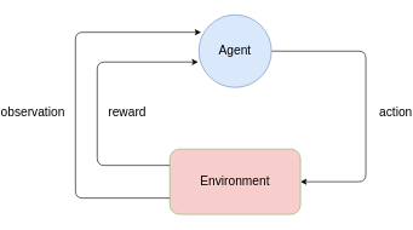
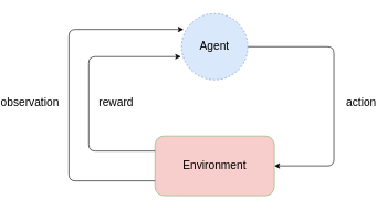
  <mxCell id="0" />
  <mxCell id="1" parent="0" />
  <mxCell id="2" style="edgeStyle=orthogonalEdgeStyle;rounded=1;orthogonalLoop=1;jettySize=auto;html=1;entryX=1;entryY=0.5;entryDx=0;entryDy=0;exitX=1;exitY=0.5;exitDx=0;exitDy=0;curved=0;" parent="1" source="4" target="5" edge="1"><mxGeometry relative="1" as="geometry"><Array as="points"><mxPoint x="420" y="70" /><mxPoint x="420" y="250" /></Array></mxGeometry></mxCell>
  <mxCell id="3" value="action" style="edgeLabel;html=1;align=center;verticalAlign=middle;resizable=0;points=[];fontSize=17;" parent="2" vertex="1" connectable="0"><mxGeometry x="0.1" y="2" relative="1" as="geometry"><mxPoint x="38" y="-5" as="offset" /></mxGeometry></mxCell>
- <mxCell id="4" value="Agent" style="ellipse;whiteSpace=wrap;fillColor=#dae8fc;strokeColor=#6c8ebf;fontFamily=Helvetica;fontSize=17;" parent="1" vertex="1"><mxGeometry x="190" y="20" width="100" height="100" as="geometry" /></mxCell>
+ <mxCell id="4" value="Agent" style="ellipse;whiteSpace=wrap;fillColor=#dae8fc;strokeColor=#6c8ebf;fontFamily=Helvetica;fontSize=17;dashed=1;" parent="1" vertex="1"><mxGeometry x="190" y="20" width="100" height="100" as="geometry" /></mxCell>
  <mxCell id="5" value="Environment" style="whiteSpace=wrap;fillColor=#f8cecc;strokeColor=#82b366;rounded=1;fontFamily=Helvetica;fontSize=17;" parent="1" vertex="1"><mxGeometry x="150" y="205" width="180" height="90" as="geometry" /></mxCell>
  <mxCell id="6" style="edgeStyle=orthogonalEdgeStyle;rounded=1;orthogonalLoop=1;jettySize=auto;html=1;exitX=0;exitY=0.75;exitDx=0;exitDy=0;entryX=0.03;entryY=0.24;entryDx=0;entryDy=0;entryPerimeter=0;curved=0;" parent="1" source="5" target="4" edge="1"><mxGeometry relative="1" as="geometry"><Array as="points"><mxPoint x="20" y="273" /><mxPoint x="20" y="44" /></Array></mxGeometry></mxCell>
  <mxCell id="7" value="observation" style="edgeLabel;html=1;align=center;verticalAlign=middle;resizable=0;points=[];fontSize=17;" parent="6" vertex="1" connectable="0"><mxGeometry x="-0.396" y="3" relative="1" as="geometry"><mxPoint x="-57" y="-86" as="offset" /></mxGeometry></mxCell>
  <mxCell id="8" style="edgeStyle=orthogonalEdgeStyle;rounded=1;orthogonalLoop=1;jettySize=auto;html=1;exitX=0;exitY=0.25;exitDx=0;exitDy=0;entryX=-0.01;entryY=0.65;entryDx=0;entryDy=0;entryPerimeter=0;curved=0;" parent="1" source="5" target="4" edge="1"><mxGeometry relative="1" as="geometry"><Array as="points"><mxPoint x="50" y="228" /><mxPoint x="50" y="85" /></Array></mxGeometry></mxCell>
  <mxCell id="9" value="reward" style="edgeLabel;html=1;align=center;verticalAlign=middle;resizable=0;points=[];fontSize=17;" parent="8" vertex="1" connectable="0"><mxGeometry x="-0.122" y="1" relative="1" as="geometry"><mxPoint x="41" y="-5" as="offset" /></mxGeometry></mxCell>
